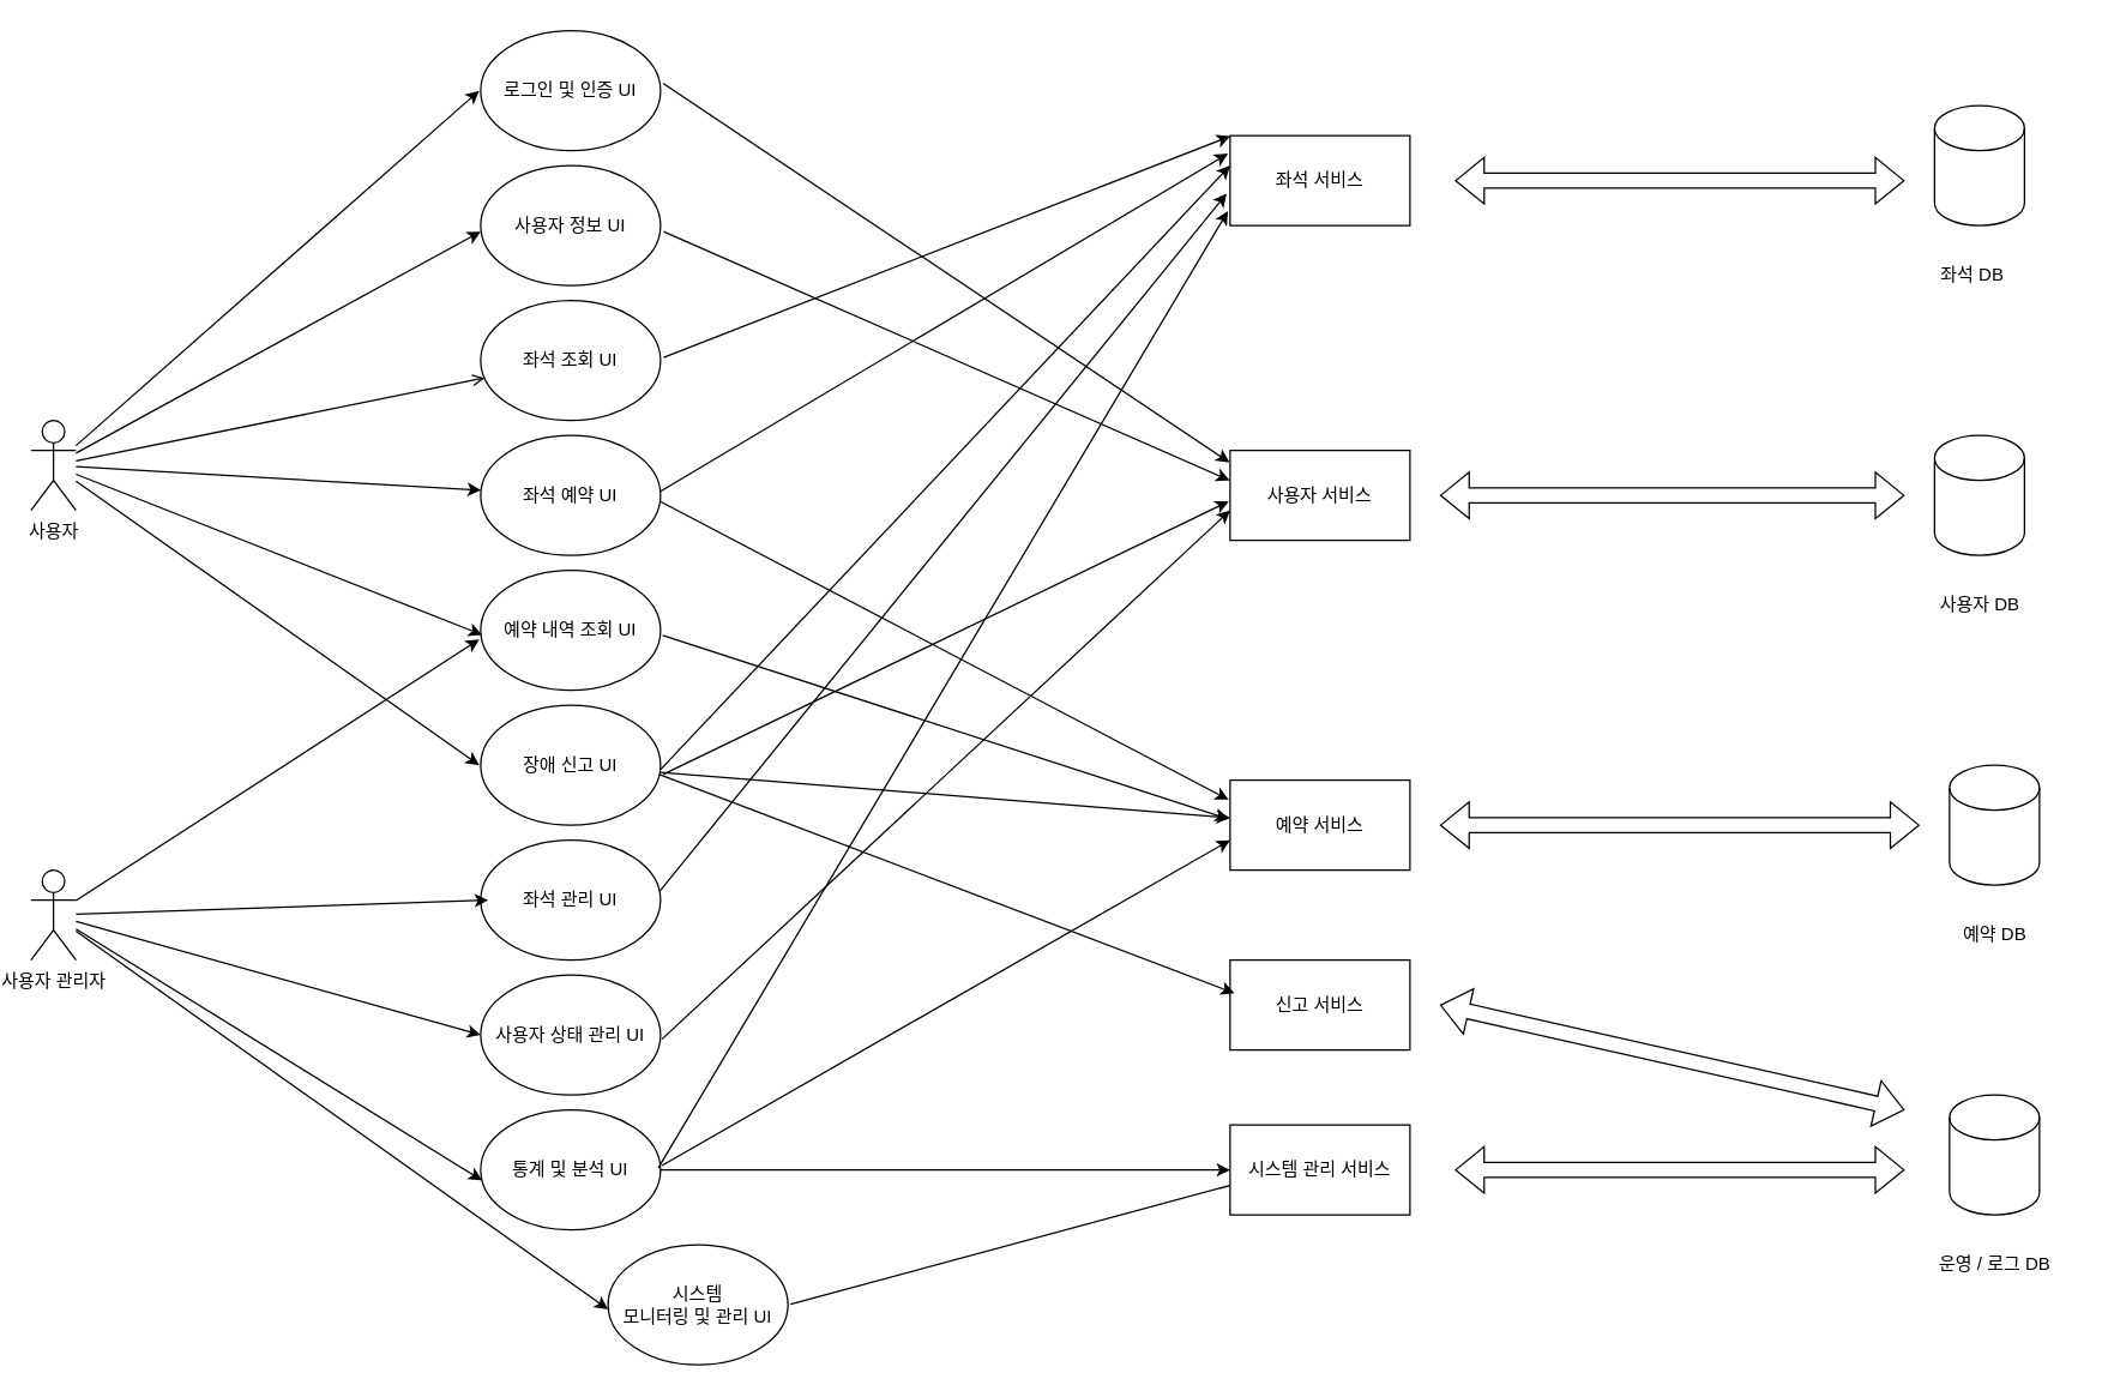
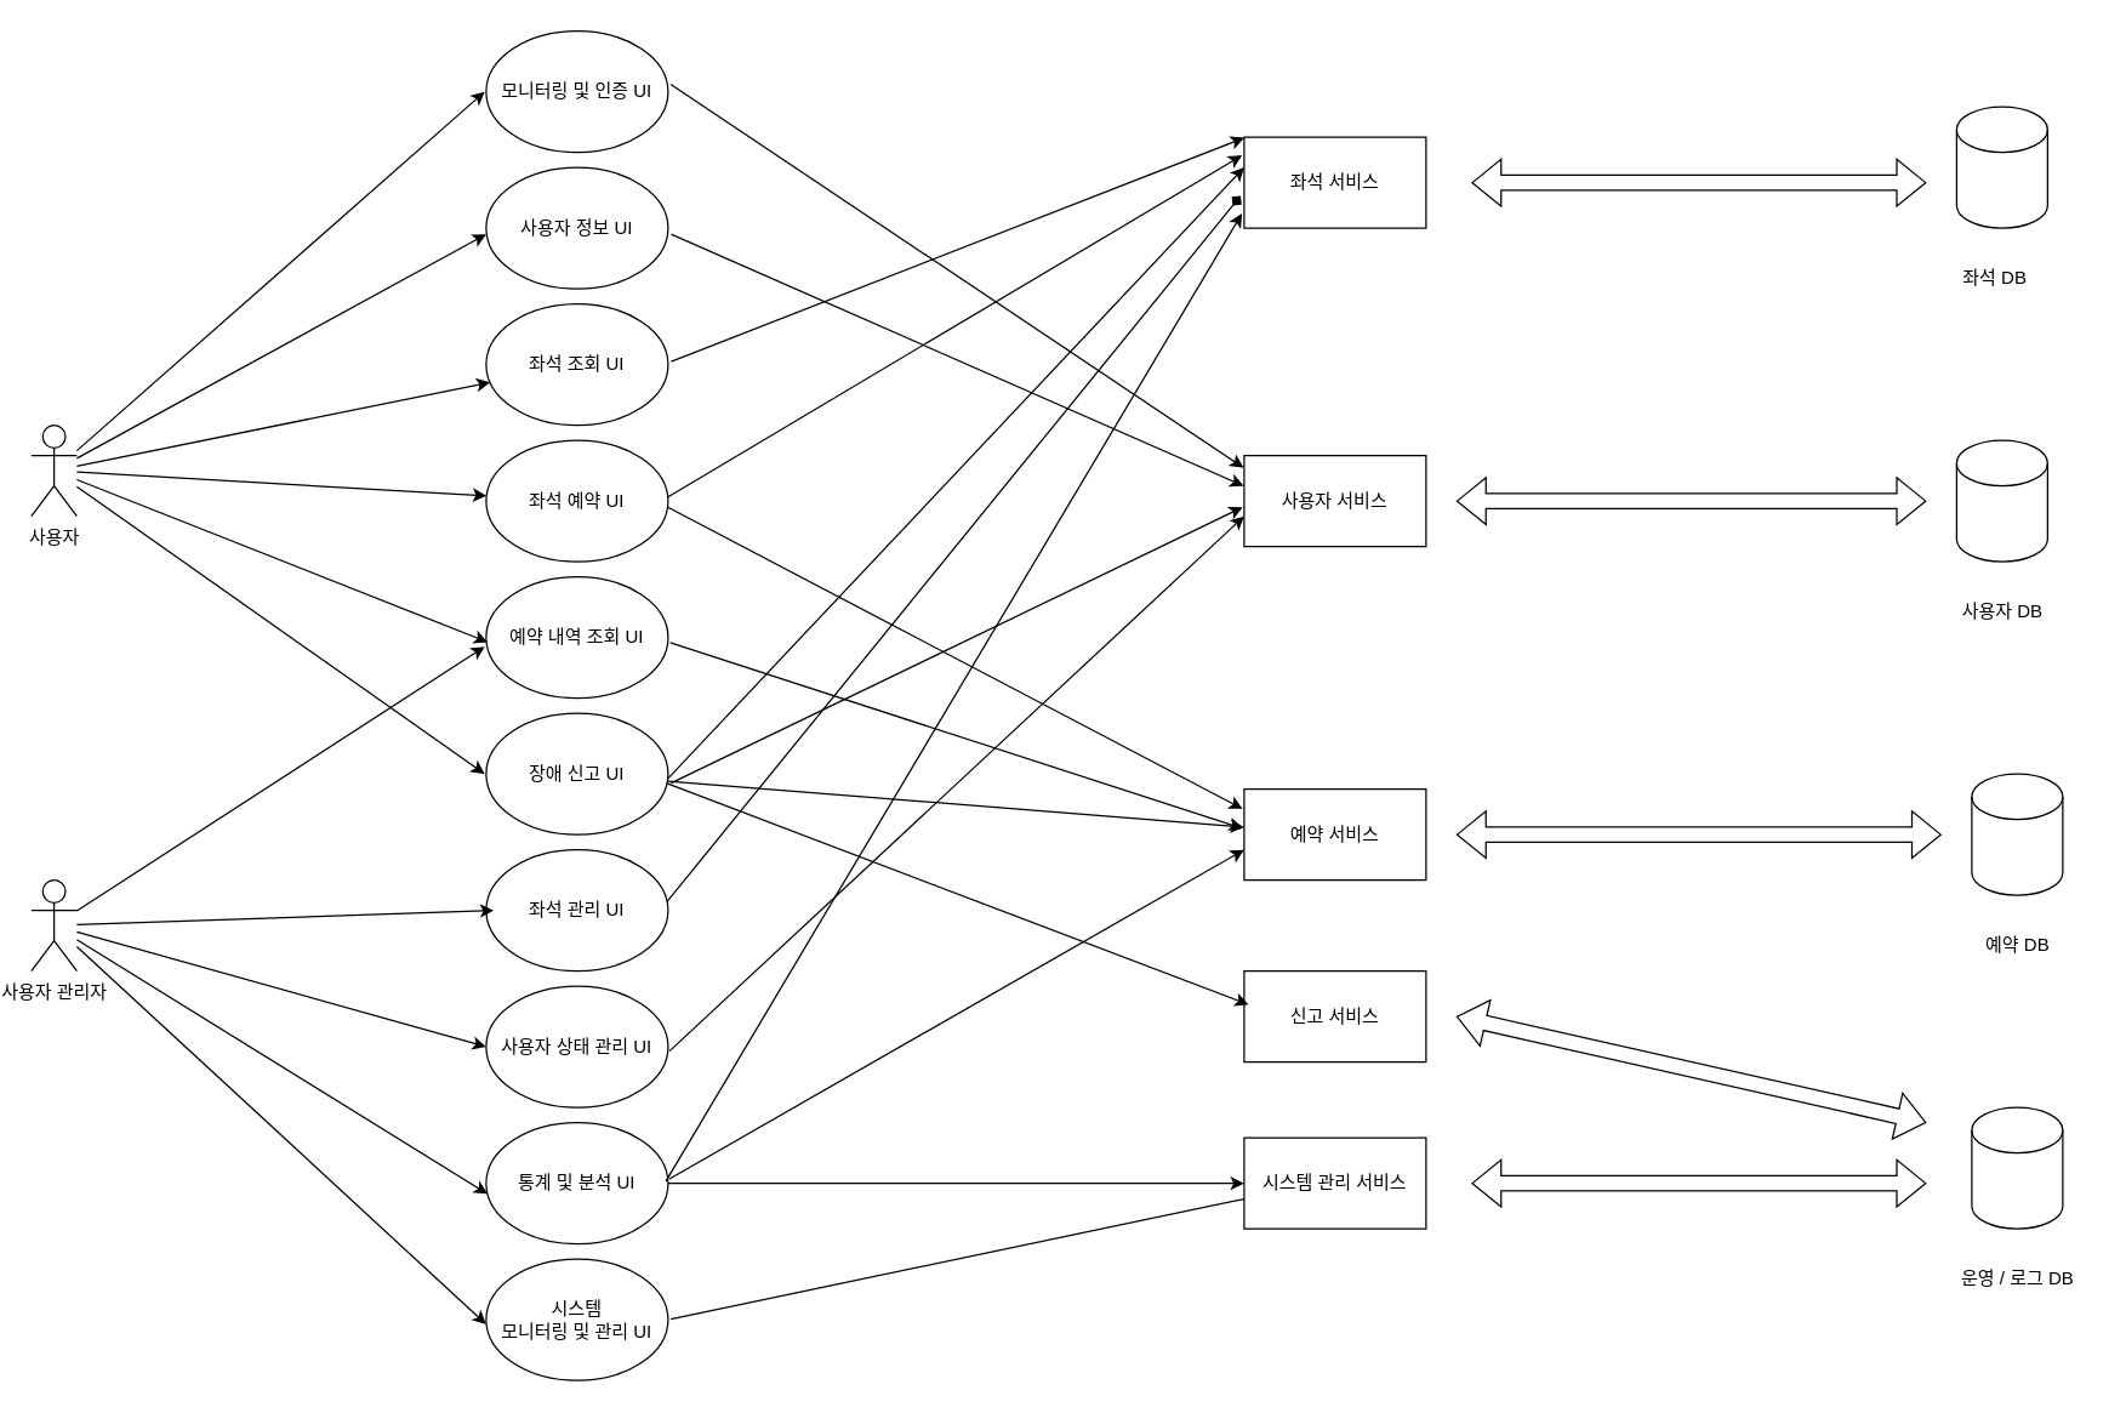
  <mxCell id="0" />
  <mxCell id="1" parent="0" />
- <mxCell id="2" style="rounded=0;orthogonalLoop=1;jettySize=auto;html=1;endArrow=open;" edge="1" parent="1" source="4" target="6"><mxGeometry relative="1" as="geometry" /></mxCell>
+ <mxCell id="2" style="rounded=0;orthogonalLoop=1;jettySize=auto;html=1;" edge="1" parent="1" source="4" target="6"><mxGeometry relative="1" as="geometry" /></mxCell>
  <mxCell id="3" style="rounded=0;orthogonalLoop=1;jettySize=auto;html=1;" edge="1" parent="1" source="4" target="7"><mxGeometry relative="1" as="geometry" /></mxCell>
  <mxCell id="4" value="사용자" style="shape=umlActor;verticalLabelPosition=bottom;verticalAlign=top;html=1;outlineConnect=0;" vertex="1" parent="1"><mxGeometry x="20" y="280" width="30" height="60" as="geometry" /></mxCell>
  <mxCell id="5" value="사용자 관리자" style="shape=umlActor;verticalLabelPosition=bottom;verticalAlign=top;html=1;outlineConnect=0;" vertex="1" parent="1"><mxGeometry x="20" y="580" width="30" height="60" as="geometry" /></mxCell>
  <mxCell id="6" value="좌석 조회 UI" style="ellipse;whiteSpace=wrap;html=1;" vertex="1" parent="1"><mxGeometry x="320" y="200" width="120" height="80" as="geometry" /></mxCell>
  <mxCell id="7" value="좌석 예약 UI" style="ellipse;whiteSpace=wrap;html=1;" vertex="1" parent="1"><mxGeometry x="320" y="290" width="120" height="80" as="geometry" /></mxCell>
  <mxCell id="8" value="예약 내역 조회 UI" style="ellipse;whiteSpace=wrap;html=1;" vertex="1" parent="1"><mxGeometry x="320" y="380" width="120" height="80" as="geometry" /></mxCell>
- <mxCell id="9" value="로그인 및 인증 UI" style="ellipse;whiteSpace=wrap;html=1;" vertex="1" parent="1"><mxGeometry x="320" y="20" width="120" height="80" as="geometry" /></mxCell>
+ <mxCell id="9" value="모니터링 및 인증 UI" style="ellipse;whiteSpace=wrap;html=1;" vertex="1" parent="1"><mxGeometry x="320" y="20" width="120" height="80" as="geometry" /></mxCell>
  <mxCell id="10" value="사용자 정보 UI" style="ellipse;whiteSpace=wrap;html=1;" vertex="1" parent="1"><mxGeometry x="320" y="110" width="120" height="80" as="geometry" /></mxCell>
- <mxCell id="11" style="rounded=0;orthogonalLoop=1;jettySize=auto;html=1;entryX=-0.019;entryY=0.644;entryDx=0;entryDy=0;entryPerimeter=0;exitX=0.981;exitY=0.452;exitDx=0;exitDy=0;exitPerimeter=0;strokeColor=light-dark(#000000,#6AFF01);" edge="1" parent="1" source="12" target="19"><mxGeometry relative="1" as="geometry"><mxPoint x="419.998" y="565.44" as="sourcePoint" /><mxPoint x="783.54" y="150" as="targetPoint" /></mxGeometry></mxCell>
+ <mxCell id="11" style="rounded=0;orthogonalLoop=1;jettySize=auto;html=1;entryX=-0.019;entryY=0.644;entryDx=0;entryDy=0;entryPerimeter=0;exitX=0.981;exitY=0.452;exitDx=0;exitDy=0;exitPerimeter=0;strokeColor=light-dark(#000000,#6AFF01);endArrow=diamond;" edge="1" parent="1" source="12" target="19"><mxGeometry relative="1" as="geometry"><mxPoint x="419.998" y="565.44" as="sourcePoint" /><mxPoint x="783.54" y="150" as="targetPoint" /></mxGeometry></mxCell>
  <mxCell id="12" value="좌석 관리 UI" style="ellipse;whiteSpace=wrap;html=1;" vertex="1" parent="1"><mxGeometry x="320" y="560" width="120" height="80" as="geometry" /></mxCell>
  <mxCell id="13" style="edgeStyle=orthogonalEdgeStyle;rounded=0;orthogonalLoop=1;jettySize=auto;html=1;strokeColor=light-dark(#000000,#FF3333);" edge="1" parent="1" source="14" target="22"><mxGeometry relative="1" as="geometry" /></mxCell>
  <mxCell id="14" value="통계 및 분석 UI" style="ellipse;whiteSpace=wrap;html=1;" vertex="1" parent="1"><mxGeometry x="320" y="740" width="120" height="80" as="geometry" /></mxCell>
- <mxCell id="15" value="&lt;div&gt;시스템&lt;/div&gt;모니터링 및 관리 UI" style="ellipse;whiteSpace=wrap;html=1;" vertex="1" parent="1"><mxGeometry x="405" y="830" width="120" height="80" as="geometry" /></mxCell>
+ <mxCell id="15" value="&lt;div&gt;시스템&lt;/div&gt;모니터링 및 관리 UI" style="ellipse;whiteSpace=wrap;html=1;" vertex="1" parent="1"><mxGeometry x="320" y="830" width="120" height="80" as="geometry" /></mxCell>
  <mxCell id="16" style="rounded=0;orthogonalLoop=1;jettySize=auto;html=1;strokeColor=light-dark(#000000,#FFFF00);" edge="1" parent="1" source="17" target="21"><mxGeometry relative="1" as="geometry" /></mxCell>
  <mxCell id="17" value="장애 신고 UI" style="ellipse;whiteSpace=wrap;html=1;" vertex="1" parent="1"><mxGeometry x="320" y="470" width="120" height="80" as="geometry" /></mxCell>
  <mxCell id="18" value="사용자 상태 관리 UI" style="ellipse;whiteSpace=wrap;html=1;" vertex="1" parent="1"><mxGeometry x="320" y="650" width="120" height="80" as="geometry" /></mxCell>
  <mxCell id="19" value="좌석 서비스" style="rounded=0;whiteSpace=wrap;html=1;" vertex="1" parent="1"><mxGeometry x="820" y="90" width="120" height="60" as="geometry" /></mxCell>
  <mxCell id="20" value="사용자 서비스" style="whiteSpace=wrap;html=1;" vertex="1" parent="1"><mxGeometry x="820" y="300" width="120" height="60" as="geometry" /></mxCell>
  <mxCell id="21" value="예약 서비스" style="whiteSpace=wrap;html=1;" vertex="1" parent="1"><mxGeometry x="820" y="520" width="120" height="60" as="geometry" /></mxCell>
  <mxCell id="22" value="시스템 관리 서비스" style="whiteSpace=wrap;html=1;" vertex="1" parent="1"><mxGeometry x="820" y="750" width="120" height="60" as="geometry" /></mxCell>
  <mxCell id="23" style="rounded=0;orthogonalLoop=1;jettySize=auto;html=1;entryX=-0.003;entryY=0.133;entryDx=0;entryDy=0;entryPerimeter=0;exitX=1.014;exitY=0.438;exitDx=0;exitDy=0;exitPerimeter=0;strokeColor=light-dark(#000000,#33FFFF);" edge="1" parent="1" source="9" target="20"><mxGeometry relative="1" as="geometry" /></mxCell>
  <mxCell id="24" style="rounded=0;orthogonalLoop=1;jettySize=auto;html=1;entryX=-0.003;entryY=0.333;entryDx=0;entryDy=0;entryPerimeter=0;exitX=1.017;exitY=0.55;exitDx=0;exitDy=0;exitPerimeter=0;strokeColor=light-dark(#000000,#33FFFF);" edge="1" parent="1" source="10" target="20"><mxGeometry relative="1" as="geometry" /></mxCell>
  <mxCell id="25" style="rounded=0;orthogonalLoop=1;jettySize=auto;html=1;entryX=0.001;entryY=0.006;entryDx=0;entryDy=0;entryPerimeter=0;exitX=1.017;exitY=0.475;exitDx=0;exitDy=0;exitPerimeter=0;strokeColor=light-dark(#000000,#6AFF01);" edge="1" parent="1" source="6" target="19"><mxGeometry relative="1" as="geometry" /></mxCell>
  <mxCell id="26" style="rounded=0;orthogonalLoop=1;jettySize=auto;html=1;entryX=-0.012;entryY=0.2;entryDx=0;entryDy=0;entryPerimeter=0;exitX=1;exitY=0.466;exitDx=0;exitDy=0;exitPerimeter=0;strokeColor=light-dark(#000000,#6AFF01);" edge="1" parent="1" source="7" target="19"><mxGeometry relative="1" as="geometry" /></mxCell>
  <mxCell id="27" style="rounded=0;orthogonalLoop=1;jettySize=auto;html=1;entryX=-0.008;entryY=0.217;entryDx=0;entryDy=0;entryPerimeter=0;exitX=0.996;exitY=0.549;exitDx=0;exitDy=0;exitPerimeter=0;strokeColor=light-dark(#000000,#FFFF00);" edge="1" parent="1" source="7" target="21"><mxGeometry relative="1" as="geometry" /></mxCell>
  <mxCell id="28" style="rounded=0;orthogonalLoop=1;jettySize=auto;html=1;entryX=-0.008;entryY=0.433;entryDx=0;entryDy=0;entryPerimeter=0;exitX=1.012;exitY=0.543;exitDx=0;exitDy=0;exitPerimeter=0;strokeColor=light-dark(#000000,#FFFF00);" edge="1" parent="1" source="8" target="21"><mxGeometry relative="1" as="geometry" /></mxCell>
  <mxCell id="29" style="rounded=0;orthogonalLoop=1;jettySize=auto;html=1;exitX=1.001;exitY=0.535;exitDx=0;exitDy=0;exitPerimeter=0;entryX=0;entryY=0.333;entryDx=0;entryDy=0;entryPerimeter=0;strokeColor=light-dark(#000000,#6AFF01);" edge="1" parent="1" source="17" target="19"><mxGeometry relative="1" as="geometry"><mxPoint x="809" y="100" as="targetPoint" /></mxGeometry></mxCell>
  <mxCell id="30" style="rounded=0;orthogonalLoop=1;jettySize=auto;html=1;entryX=0;entryY=0.667;entryDx=0;entryDy=0;entryPerimeter=0;exitX=1.008;exitY=0.535;exitDx=0;exitDy=0;exitPerimeter=0;strokeColor=light-dark(#000000,#33FFFF);" edge="1" parent="1" source="18" target="20"><mxGeometry relative="1" as="geometry" /></mxCell>
  <mxCell id="31" style="rounded=0;orthogonalLoop=1;jettySize=auto;html=1;entryX=0;entryY=0.667;entryDx=0;entryDy=0;entryPerimeter=0;exitX=1.008;exitY=0.463;exitDx=0;exitDy=0;exitPerimeter=0;strokeColor=light-dark(#000000,#FFFF00);" edge="1" parent="1" source="14" target="21"><mxGeometry relative="1" as="geometry" /></mxCell>
  <mxCell id="32" style="rounded=0;orthogonalLoop=1;jettySize=auto;html=1;entryX=-0.012;entryY=0.839;entryDx=0;entryDy=0;entryPerimeter=0;exitX=0.988;exitY=0.483;exitDx=0;exitDy=0;exitPerimeter=0;strokeColor=light-dark(#000000,#6AFF01);" edge="1" parent="1" source="14" target="19"><mxGeometry relative="1" as="geometry" /></mxCell>
  <mxCell id="33" style="rounded=0;orthogonalLoop=1;jettySize=auto;html=1;entryX=0.001;entryY=0.672;entryDx=0;entryDy=0;entryPerimeter=0;exitX=1.015;exitY=0.494;exitDx=0;exitDy=0;exitPerimeter=0;strokeColor=light-dark(#000000,#FF3333);endArrow=none;" edge="1" parent="1" source="15" target="22"><mxGeometry relative="1" as="geometry" /></mxCell>
  <mxCell id="34" style="rounded=0;orthogonalLoop=1;jettySize=auto;html=1;entryX=-0.008;entryY=0.5;entryDx=0;entryDy=0;entryPerimeter=0;" edge="1" parent="1" source="4" target="9"><mxGeometry relative="1" as="geometry" /></mxCell>
  <mxCell id="35" style="rounded=0;orthogonalLoop=1;jettySize=auto;html=1;entryX=0;entryY=0.55;entryDx=0;entryDy=0;entryPerimeter=0;" edge="1" parent="1" source="4" target="10"><mxGeometry relative="1" as="geometry" /></mxCell>
  <mxCell id="36" style="rounded=0;orthogonalLoop=1;jettySize=auto;html=1;entryX=0.008;entryY=0.538;entryDx=0;entryDy=0;entryPerimeter=0;" edge="1" parent="1" source="4" target="8"><mxGeometry relative="1" as="geometry" /></mxCell>
  <mxCell id="37" style="rounded=0;orthogonalLoop=1;jettySize=auto;html=1;entryX=-0.008;entryY=0.5;entryDx=0;entryDy=0;entryPerimeter=0;" edge="1" parent="1" source="4" target="17"><mxGeometry relative="1" as="geometry" /></mxCell>
  <mxCell id="38" style="rounded=0;orthogonalLoop=1;jettySize=auto;html=1;entryX=0.042;entryY=0.5;entryDx=0;entryDy=0;entryPerimeter=0;" edge="1" parent="1" source="5" target="12"><mxGeometry relative="1" as="geometry" /></mxCell>
  <mxCell id="39" style="rounded=0;orthogonalLoop=1;jettySize=auto;html=1;entryX=0;entryY=0.5;entryDx=0;entryDy=0;entryPerimeter=0;" edge="1" parent="1" source="5" target="18"><mxGeometry relative="1" as="geometry" /></mxCell>
  <mxCell id="40" style="rounded=0;orthogonalLoop=1;jettySize=auto;html=1;entryX=0.008;entryY=0.588;entryDx=0;entryDy=0;entryPerimeter=0;" edge="1" parent="1" source="5" target="14"><mxGeometry relative="1" as="geometry" /></mxCell>
  <mxCell id="41" style="rounded=0;orthogonalLoop=1;jettySize=auto;html=1;entryX=0;entryY=0.538;entryDx=0;entryDy=0;entryPerimeter=0;" edge="1" parent="1" source="5" target="15"><mxGeometry relative="1" as="geometry" /></mxCell>
  <mxCell id="42" style="rounded=0;orthogonalLoop=1;jettySize=auto;html=1;entryX=-0.008;entryY=0.575;entryDx=0;entryDy=0;entryPerimeter=0;" edge="1" parent="1" source="5" target="8"><mxGeometry relative="1" as="geometry" /></mxCell>
  <mxCell id="43" style="rounded=0;orthogonalLoop=1;jettySize=auto;html=1;entryX=-0.008;entryY=0.567;entryDx=0;entryDy=0;entryPerimeter=0;exitX=1.017;exitY=0.575;exitDx=0;exitDy=0;exitPerimeter=0;strokeColor=light-dark(#000000,#33FFFF);" edge="1" parent="1" source="17" target="20"><mxGeometry relative="1" as="geometry"><mxPoint x="440" y="510" as="sourcePoint" /></mxGeometry></mxCell>
  <mxCell id="44" value="" style="group" vertex="1" connectable="0" parent="1"><mxGeometry x="1280" y="70" width="70" height="128" as="geometry" /></mxCell>
  <mxCell id="45" value="" style="shape=cylinder3;whiteSpace=wrap;html=1;boundedLbl=1;backgroundOutline=1;size=15;" vertex="1" parent="44"><mxGeometry x="10" width="60" height="80" as="geometry" /></mxCell>
  <mxCell id="46" value="좌석 DB" style="text;html=1;align=center;verticalAlign=middle;resizable=0;points=[];autosize=1;strokeColor=none;fillColor=none;" vertex="1" parent="44"><mxGeometry y="98" width="70" height="30" as="geometry" /></mxCell>
  <mxCell id="47" value="" style="group" vertex="1" connectable="0" parent="1"><mxGeometry x="1280" y="290" width="80" height="128" as="geometry" /></mxCell>
  <mxCell id="48" value="" style="shape=cylinder3;whiteSpace=wrap;html=1;boundedLbl=1;backgroundOutline=1;size=15;" vertex="1" parent="47"><mxGeometry x="10" width="60" height="80" as="geometry" /></mxCell>
  <mxCell id="49" value="사용자 DB" style="text;html=1;align=center;verticalAlign=middle;resizable=0;points=[];autosize=1;strokeColor=none;fillColor=none;" vertex="1" parent="47"><mxGeometry y="98" width="80" height="30" as="geometry" /></mxCell>
  <mxCell id="50" value="" style="group" vertex="1" connectable="0" parent="1"><mxGeometry x="1290" y="510" width="80" height="128" as="geometry" /></mxCell>
  <mxCell id="51" value="" style="shape=cylinder3;whiteSpace=wrap;html=1;boundedLbl=1;backgroundOutline=1;size=15;" vertex="1" parent="50"><mxGeometry x="10" width="60" height="80" as="geometry" /></mxCell>
  <mxCell id="52" value="예약 DB" style="text;html=1;align=center;verticalAlign=middle;resizable=0;points=[];autosize=1;strokeColor=none;fillColor=none;" vertex="1" parent="50"><mxGeometry x="5" y="98" width="70" height="30" as="geometry" /></mxCell>
  <mxCell id="53" value="" style="group" vertex="1" connectable="0" parent="1"><mxGeometry x="1290" y="730" width="90" height="128" as="geometry" /></mxCell>
  <mxCell id="54" value="" style="shape=cylinder3;whiteSpace=wrap;html=1;boundedLbl=1;backgroundOutline=1;size=15;" vertex="1" parent="53"><mxGeometry x="10" width="60" height="80" as="geometry" /></mxCell>
  <mxCell id="55" value="운영 / 로그 DB" style="text;html=1;align=center;verticalAlign=middle;resizable=0;points=[];autosize=1;strokeColor=none;fillColor=none;" vertex="1" parent="53"><mxGeometry x="-10" y="98" width="100" height="30" as="geometry" /></mxCell>
  <mxCell id="56" value="" style="shape=flexArrow;endArrow=classic;startArrow=classic;html=1;rounded=0;" edge="1" parent="1"><mxGeometry width="100" height="100" relative="1" as="geometry"><mxPoint x="970" y="120" as="sourcePoint" /><mxPoint x="1270" y="120" as="targetPoint" /></mxGeometry></mxCell>
  <mxCell id="57" value="" style="shape=flexArrow;endArrow=classic;startArrow=classic;html=1;rounded=0;" edge="1" parent="1"><mxGeometry width="100" height="100" relative="1" as="geometry"><mxPoint x="960" y="330" as="sourcePoint" /><mxPoint x="1270" y="330" as="targetPoint" /></mxGeometry></mxCell>
  <mxCell id="58" value="" style="shape=flexArrow;endArrow=classic;startArrow=classic;html=1;rounded=0;" edge="1" parent="1"><mxGeometry width="100" height="100" relative="1" as="geometry"><mxPoint x="960" y="550" as="sourcePoint" /><mxPoint x="1280" y="550" as="targetPoint" /></mxGeometry></mxCell>
  <mxCell id="59" value="" style="shape=flexArrow;endArrow=classic;startArrow=classic;html=1;rounded=0;" edge="1" parent="1"><mxGeometry width="100" height="100" relative="1" as="geometry"><mxPoint x="970" y="780" as="sourcePoint" /><mxPoint x="1270" y="780" as="targetPoint" /></mxGeometry></mxCell>
  <mxCell id="60" value="신고 서비스" style="rounded=0;whiteSpace=wrap;html=1;" vertex="1" parent="1"><mxGeometry x="820" y="640" width="120" height="60" as="geometry" /></mxCell>
  <mxCell id="61" value="" style="shape=flexArrow;endArrow=classic;startArrow=classic;html=1;rounded=0;" edge="1" parent="1"><mxGeometry width="100" height="100" relative="1" as="geometry"><mxPoint x="960" y="670" as="sourcePoint" /><mxPoint x="1270" y="740" as="targetPoint" /></mxGeometry></mxCell>
  <mxCell id="62" style="rounded=0;orthogonalLoop=1;jettySize=auto;html=1;exitX=0.994;exitY=0.578;exitDx=0;exitDy=0;exitPerimeter=0;entryX=0.024;entryY=0.369;entryDx=0;entryDy=0;entryPerimeter=0;" edge="1" parent="1" source="17" target="60"><mxGeometry relative="1" as="geometry"><mxPoint x="810" y="660" as="targetPoint" /></mxGeometry></mxCell>
